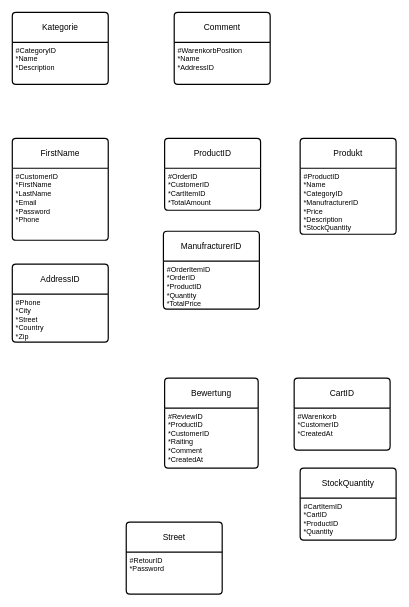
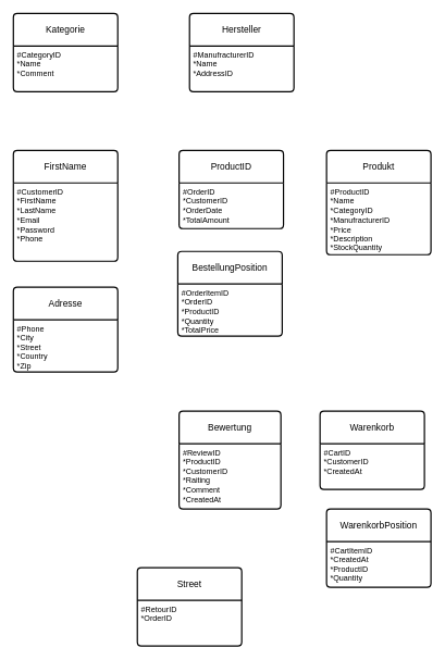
  <mxCell id="0" />
  <mxCell id="1" parent="0" />
  <mxCell id="2" value="Kategorie" style="swimlane;childLayout=stackLayout;horizontal=1;startSize=50;horizontalStack=0;rounded=1;fontSize=14;fontStyle=0;strokeWidth=2;resizeParent=0;resizeLast=1;shadow=0;dashed=0;align=center;arcSize=4;whiteSpace=wrap;html=1;" parent="1" vertex="1"><mxGeometry x="20" y="20" width="160" height="120" as="geometry" /></mxCell>
- <mxCell id="3" value="#CategoryID&lt;br&gt;*Name&lt;br&gt;*Description" style="align=left;strokeColor=none;fillColor=none;spacingLeft=4;fontSize=12;verticalAlign=top;resizable=0;rotatable=0;part=1;html=1;" parent="2" vertex="1"><mxGeometry y="50" width="160" height="70" as="geometry" /></mxCell>
- <mxCell id="4" value="Comment" style="swimlane;childLayout=stackLayout;horizontal=1;startSize=50;horizontalStack=0;rounded=1;fontSize=14;fontStyle=0;strokeWidth=2;resizeParent=0;resizeLast=1;shadow=0;dashed=0;align=center;arcSize=4;whiteSpace=wrap;html=1;" parent="1" vertex="1"><mxGeometry x="290" y="20" width="160" height="120" as="geometry" /></mxCell>
- <mxCell id="5" value="#WarenkorbPosition&lt;br&gt;*Name&lt;br&gt;*AddressID" style="align=left;strokeColor=none;fillColor=none;spacingLeft=4;fontSize=12;verticalAlign=top;resizable=0;rotatable=0;part=1;html=1;" parent="4" vertex="1"><mxGeometry y="50" width="160" height="70" as="geometry" /></mxCell>
+ <mxCell id="3" value="#CategoryID&lt;br&gt;*Name&lt;br&gt;*Comment" style="align=left;strokeColor=none;fillColor=none;spacingLeft=4;fontSize=12;verticalAlign=top;resizable=0;rotatable=0;part=1;html=1;" parent="2" vertex="1"><mxGeometry y="50" width="160" height="70" as="geometry" /></mxCell>
+ <mxCell id="4" value="Hersteller" style="swimlane;childLayout=stackLayout;horizontal=1;startSize=50;horizontalStack=0;rounded=1;fontSize=14;fontStyle=0;strokeWidth=2;resizeParent=0;resizeLast=1;shadow=0;dashed=0;align=center;arcSize=4;whiteSpace=wrap;html=1;" parent="1" vertex="1"><mxGeometry x="290" y="20" width="160" height="120" as="geometry" /></mxCell>
+ <mxCell id="5" value="#ManufracturerID&lt;br&gt;*Name&lt;br&gt;*AddressID" style="align=left;strokeColor=none;fillColor=none;spacingLeft=4;fontSize=12;verticalAlign=top;resizable=0;rotatable=0;part=1;html=1;" parent="4" vertex="1"><mxGeometry y="50" width="160" height="70" as="geometry" /></mxCell>
  <mxCell id="6" value="FirstName" style="swimlane;childLayout=stackLayout;horizontal=1;startSize=50;horizontalStack=0;rounded=1;fontSize=14;fontStyle=0;strokeWidth=2;resizeParent=0;resizeLast=1;shadow=0;dashed=0;align=center;arcSize=4;whiteSpace=wrap;html=1;" parent="1" vertex="1"><mxGeometry x="20" y="230" width="160" height="170" as="geometry" /></mxCell>
  <mxCell id="7" value="#CustomerID&lt;br&gt;*FirstName&lt;br&gt;*LastName&lt;div&gt;*Email&lt;/div&gt;&lt;div&gt;*Password&lt;/div&gt;&lt;div&gt;*Phone&lt;/div&gt;&lt;div&gt;&lt;br&gt;&lt;/div&gt;" style="align=left;strokeColor=none;fillColor=none;spacingLeft=4;fontSize=12;verticalAlign=top;resizable=0;rotatable=0;part=1;html=1;" parent="6" vertex="1"><mxGeometry y="50" width="160" height="120" as="geometry" /></mxCell>
  <mxCell id="8" value="Produkt" style="swimlane;childLayout=stackLayout;horizontal=1;startSize=50;horizontalStack=0;rounded=1;fontSize=14;fontStyle=0;strokeWidth=2;resizeParent=0;resizeLast=1;shadow=0;dashed=0;align=center;arcSize=4;whiteSpace=wrap;html=1;" parent="1" vertex="1"><mxGeometry x="500" y="230" width="160" height="160" as="geometry" /></mxCell>
  <mxCell id="9" value="#ProductID&lt;div&gt;*Name&lt;br&gt;*CategoryID&lt;/div&gt;&lt;div&gt;&lt;span style=&quot;background-color: initial;&quot;&gt;*ManufracturerID&lt;/span&gt;&lt;/div&gt;&lt;div&gt;&lt;span style=&quot;background-color: initial;&quot;&gt;*Price&lt;/span&gt;&lt;br&gt;&lt;/div&gt;&lt;div&gt;*Description&lt;/div&gt;&lt;div&gt;*StockQuantity&lt;/div&gt;&lt;div&gt;&lt;br&gt;&lt;/div&gt;" style="align=left;strokeColor=none;fillColor=none;spacingLeft=4;fontSize=12;verticalAlign=top;resizable=0;rotatable=0;part=1;html=1;" parent="8" vertex="1"><mxGeometry y="50" width="160" height="110" as="geometry" /></mxCell>
- <mxCell id="10" value="AddressID" style="swimlane;childLayout=stackLayout;horizontal=1;startSize=50;horizontalStack=0;rounded=1;fontSize=14;fontStyle=0;strokeWidth=2;resizeParent=0;resizeLast=1;shadow=0;dashed=0;align=center;arcSize=4;whiteSpace=wrap;html=1;" parent="1" vertex="1"><mxGeometry x="20" y="440" width="160" height="130" as="geometry" /></mxCell>
+ <mxCell id="10" value="Adresse" style="swimlane;childLayout=stackLayout;horizontal=1;startSize=50;horizontalStack=0;rounded=1;fontSize=14;fontStyle=0;strokeWidth=2;resizeParent=0;resizeLast=1;shadow=0;dashed=0;align=center;arcSize=4;whiteSpace=wrap;html=1;" parent="1" vertex="1"><mxGeometry x="20" y="440" width="160" height="130" as="geometry" /></mxCell>
  <mxCell id="11" value="&lt;div&gt;#Phone&lt;/div&gt;*City&lt;div&gt;*Street&lt;/div&gt;&lt;div&gt;&lt;div&gt;*Country&lt;/div&gt;&lt;div&gt;*Zip&lt;/div&gt;&lt;div&gt;&lt;br&gt;&lt;/div&gt;&lt;div&gt;&lt;br&gt;&lt;/div&gt;&lt;/div&gt;" style="align=left;strokeColor=none;fillColor=none;spacingLeft=4;fontSize=12;verticalAlign=top;resizable=0;rotatable=0;part=1;html=1;" parent="10" vertex="1"><mxGeometry y="50" width="160" height="80" as="geometry" /></mxCell>
  <mxCell id="12" value="ProductID" style="swimlane;childLayout=stackLayout;horizontal=1;startSize=50;horizontalStack=0;rounded=1;fontSize=14;fontStyle=0;strokeWidth=2;resizeParent=0;resizeLast=1;shadow=0;dashed=0;align=center;arcSize=4;whiteSpace=wrap;html=1;" parent="1" vertex="1"><mxGeometry x="274" y="230" width="160" height="120" as="geometry" /></mxCell>
- <mxCell id="13" value="&lt;div&gt;#OrderID&lt;/div&gt;&lt;div&gt;*CustomerID&lt;/div&gt;&lt;div&gt;*CartItemID&lt;/div&gt;&lt;div&gt;*TotalAmount&lt;/div&gt;&lt;div&gt;&lt;br&gt;&lt;/div&gt;&lt;div&gt;&lt;br&gt;&lt;/div&gt;" style="align=left;strokeColor=none;fillColor=none;spacingLeft=4;fontSize=12;verticalAlign=top;resizable=0;rotatable=0;part=1;html=1;" parent="12" vertex="1"><mxGeometry y="50" width="160" height="70" as="geometry" /></mxCell>
- <mxCell id="14" value="ManufracturerID" style="swimlane;childLayout=stackLayout;horizontal=1;startSize=50;horizontalStack=0;rounded=1;fontSize=14;fontStyle=0;strokeWidth=2;resizeParent=0;resizeLast=1;shadow=0;dashed=0;align=center;arcSize=4;whiteSpace=wrap;html=1;" parent="1" vertex="1"><mxGeometry x="272" y="385" width="160" height="130" as="geometry" /></mxCell>
+ <mxCell id="13" value="&lt;div&gt;#OrderID&lt;/div&gt;&lt;div&gt;*CustomerID&lt;/div&gt;&lt;div&gt;*OrderDate&lt;/div&gt;&lt;div&gt;*TotalAmount&lt;/div&gt;&lt;div&gt;&lt;br&gt;&lt;/div&gt;&lt;div&gt;&lt;br&gt;&lt;/div&gt;" style="align=left;strokeColor=none;fillColor=none;spacingLeft=4;fontSize=12;verticalAlign=top;resizable=0;rotatable=0;part=1;html=1;" parent="12" vertex="1"><mxGeometry y="50" width="160" height="70" as="geometry" /></mxCell>
+ <mxCell id="14" value="BestellungPosition" style="swimlane;childLayout=stackLayout;horizontal=1;startSize=50;horizontalStack=0;rounded=1;fontSize=14;fontStyle=0;strokeWidth=2;resizeParent=0;resizeLast=1;shadow=0;dashed=0;align=center;arcSize=4;whiteSpace=wrap;html=1;" parent="1" vertex="1"><mxGeometry x="272" y="385" width="160" height="130" as="geometry" /></mxCell>
  <mxCell id="15" value="&lt;div&gt;#OrderItemID&lt;/div&gt;&lt;div&gt;*OrderID&lt;/div&gt;&lt;div&gt;*ProductID&lt;/div&gt;&lt;div&gt;*Quantity&lt;/div&gt;&lt;div&gt;*TotalPrice&lt;/div&gt;&lt;div&gt;&lt;br&gt;&lt;/div&gt;&lt;div&gt;&lt;br&gt;&lt;/div&gt;" style="align=left;strokeColor=none;fillColor=none;spacingLeft=4;fontSize=12;verticalAlign=top;resizable=0;rotatable=0;part=1;html=1;" parent="14" vertex="1"><mxGeometry y="50" width="160" height="80" as="geometry" /></mxCell>
  <mxCell id="16" value="Bewertung" style="swimlane;childLayout=stackLayout;horizontal=1;startSize=50;horizontalStack=0;rounded=1;fontSize=14;fontStyle=0;strokeWidth=2;resizeParent=0;resizeLast=1;shadow=0;dashed=0;align=center;arcSize=4;whiteSpace=wrap;html=1;" parent="1" vertex="1"><mxGeometry x="274" y="630" width="156" height="150" as="geometry" /></mxCell>
  <mxCell id="17" value="&lt;div&gt;&lt;span style=&quot;background-color: initial;&quot;&gt;#ReviewID&lt;/span&gt;&lt;/div&gt;&lt;div&gt;&lt;span style=&quot;background-color: initial;&quot;&gt;*ProductID&lt;/span&gt;&lt;/div&gt;&lt;div&gt;&lt;span style=&quot;background-color: initial;&quot;&gt;*CustomerID&lt;/span&gt;&lt;/div&gt;&lt;div&gt;*Raiting&lt;/div&gt;&lt;div&gt;*Comment&lt;/div&gt;&lt;div&gt;*CreatedAt&lt;/div&gt;" style="align=left;strokeColor=none;fillColor=none;spacingLeft=4;fontSize=12;verticalAlign=top;resizable=0;rotatable=0;part=1;html=1;" parent="16" vertex="1"><mxGeometry y="50" width="156" height="100" as="geometry" /></mxCell>
- <mxCell id="18" value="CartID" style="swimlane;childLayout=stackLayout;horizontal=1;startSize=50;horizontalStack=0;rounded=1;fontSize=14;fontStyle=0;strokeWidth=2;resizeParent=0;resizeLast=1;shadow=0;dashed=0;align=center;arcSize=4;whiteSpace=wrap;html=1;" parent="1" vertex="1"><mxGeometry x="490" y="630" width="160" height="120" as="geometry" /></mxCell>
- <mxCell id="19" value="#Warenkorb&lt;div&gt;*CustomerID&lt;/div&gt;&lt;div&gt;*CreatedAt&lt;/div&gt;" style="align=left;strokeColor=none;fillColor=none;spacingLeft=4;fontSize=12;verticalAlign=top;resizable=0;rotatable=0;part=1;html=1;" parent="18" vertex="1"><mxGeometry y="50" width="160" height="70" as="geometry" /></mxCell>
- <mxCell id="20" value="StockQuantity" style="swimlane;childLayout=stackLayout;horizontal=1;startSize=50;horizontalStack=0;rounded=1;fontSize=14;fontStyle=0;strokeWidth=2;resizeParent=0;resizeLast=1;shadow=0;dashed=0;align=center;arcSize=4;whiteSpace=wrap;html=1;" parent="1" vertex="1"><mxGeometry x="500" y="780" width="160" height="120" as="geometry" /></mxCell>
- <mxCell id="21" value="#CartItemID&lt;div&gt;*CartID&lt;/div&gt;&lt;div&gt;*ProductID&lt;/div&gt;&lt;div&gt;*Quantity&lt;/div&gt;" style="align=left;strokeColor=none;fillColor=none;spacingLeft=4;fontSize=12;verticalAlign=top;resizable=0;rotatable=0;part=1;html=1;" parent="20" vertex="1"><mxGeometry y="50" width="160" height="70" as="geometry" /></mxCell>
+ <mxCell id="18" value="Warenkorb" style="swimlane;childLayout=stackLayout;horizontal=1;startSize=50;horizontalStack=0;rounded=1;fontSize=14;fontStyle=0;strokeWidth=2;resizeParent=0;resizeLast=1;shadow=0;dashed=0;align=center;arcSize=4;whiteSpace=wrap;html=1;" parent="1" vertex="1"><mxGeometry x="490" y="630" width="160" height="120" as="geometry" /></mxCell>
+ <mxCell id="19" value="#CartID&lt;div&gt;*CustomerID&lt;/div&gt;&lt;div&gt;*CreatedAt&lt;/div&gt;" style="align=left;strokeColor=none;fillColor=none;spacingLeft=4;fontSize=12;verticalAlign=top;resizable=0;rotatable=0;part=1;html=1;" parent="18" vertex="1"><mxGeometry y="50" width="160" height="70" as="geometry" /></mxCell>
+ <mxCell id="20" value="WarenkorbPosition" style="swimlane;childLayout=stackLayout;horizontal=1;startSize=50;horizontalStack=0;rounded=1;fontSize=14;fontStyle=0;strokeWidth=2;resizeParent=0;resizeLast=1;shadow=0;dashed=0;align=center;arcSize=4;whiteSpace=wrap;html=1;" parent="1" vertex="1"><mxGeometry x="500" y="780" width="160" height="120" as="geometry" /></mxCell>
+ <mxCell id="21" value="#CartItemID&lt;div&gt;*CreatedAt&lt;/div&gt;&lt;div&gt;*ProductID&lt;/div&gt;&lt;div&gt;*Quantity&lt;/div&gt;" style="align=left;strokeColor=none;fillColor=none;spacingLeft=4;fontSize=12;verticalAlign=top;resizable=0;rotatable=0;part=1;html=1;" parent="20" vertex="1"><mxGeometry y="50" width="160" height="70" as="geometry" /></mxCell>
  <mxCell id="22" value="Street" style="swimlane;childLayout=stackLayout;horizontal=1;startSize=50;horizontalStack=0;rounded=1;fontSize=14;fontStyle=0;strokeWidth=2;resizeParent=0;resizeLast=1;shadow=0;dashed=0;align=center;arcSize=4;whiteSpace=wrap;html=1;" vertex="1" parent="1"><mxGeometry x="210" y="870" width="160" height="120" as="geometry" /></mxCell>
- <mxCell id="23" value="#RetourID&lt;div&gt;&lt;span style=&quot;background-color: initial;&quot;&gt;*Password&lt;/span&gt;&lt;div&gt;&lt;br&gt;&lt;/div&gt;&lt;/div&gt;" style="align=left;strokeColor=none;fillColor=none;spacingLeft=4;fontSize=12;verticalAlign=top;resizable=0;rotatable=0;part=1;html=1;" vertex="1" parent="22"><mxGeometry y="50" width="160" height="70" as="geometry" /></mxCell>
+ <mxCell id="23" value="#RetourID&lt;div&gt;&lt;span style=&quot;background-color: initial;&quot;&gt;*OrderID&lt;/span&gt;&lt;div&gt;&lt;br&gt;&lt;/div&gt;&lt;/div&gt;" style="align=left;strokeColor=none;fillColor=none;spacingLeft=4;fontSize=12;verticalAlign=top;resizable=0;rotatable=0;part=1;html=1;" vertex="1" parent="22"><mxGeometry y="50" width="160" height="70" as="geometry" /></mxCell>
